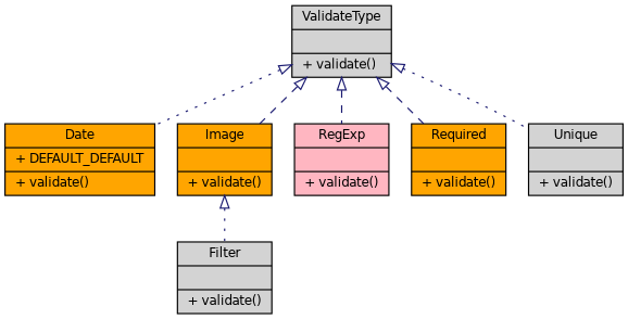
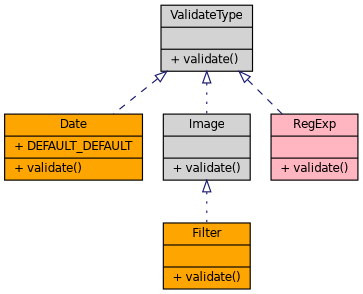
  digraph {
    node [color=black fillcolor=orange fontname=Helvetica fontsize=10 shape=record style=filled]
    edge [arrowtail=onormal color=midnightblue dir=back fontname=Helvetica fontsize=10 labelfontname=Helvetica labelfontsize=10 style=dotted]
    n1 [fillcolor=lightgrey fontcolor=black height=0.2 label="{ValidateType\n||+ validate()\l}" width=0.4]
    n2 [height=0.2 label="{Date\n|+ DEFAULT_DEFAULT\l|+ validate()\l}" width=0.4]
-   n3 [height=0.2 label="{Image\n||+ validate()\l}" width=0.4]
+   n3 [fillcolor=lightgrey height=0.2 label="{Image\n||+ validate()\l}" width=0.4]
    n4 [fillcolor=lightpink height=0.2 label="{RegExp\n||+ validate()\l}" width=0.4]
-   n5 [height=0.2 label="{Required\n||+ validate()\l}" width=0.4]
-   n6 [fillcolor=lightgrey height=0.2 label="{Unique\n||+ validate()\l}" width=0.4]
-   n7 [fillcolor=lightgrey height=0.2 label="{Filter\n||+ validate()\l}" width=0.4]
-   n1 -> n2
-   n1 -> n3 [style=dashed]
+   n7 [height=0.2 label="{Filter\n||+ validate()\l}" width=0.4]
+   n1 -> n2 [style=dashed]
+   n1 -> n3
    n1 -> n4 [style=dashed]
-   n1 -> n5 [style=dashed]
-   n1 -> n6
    n3 -> n7
  }
